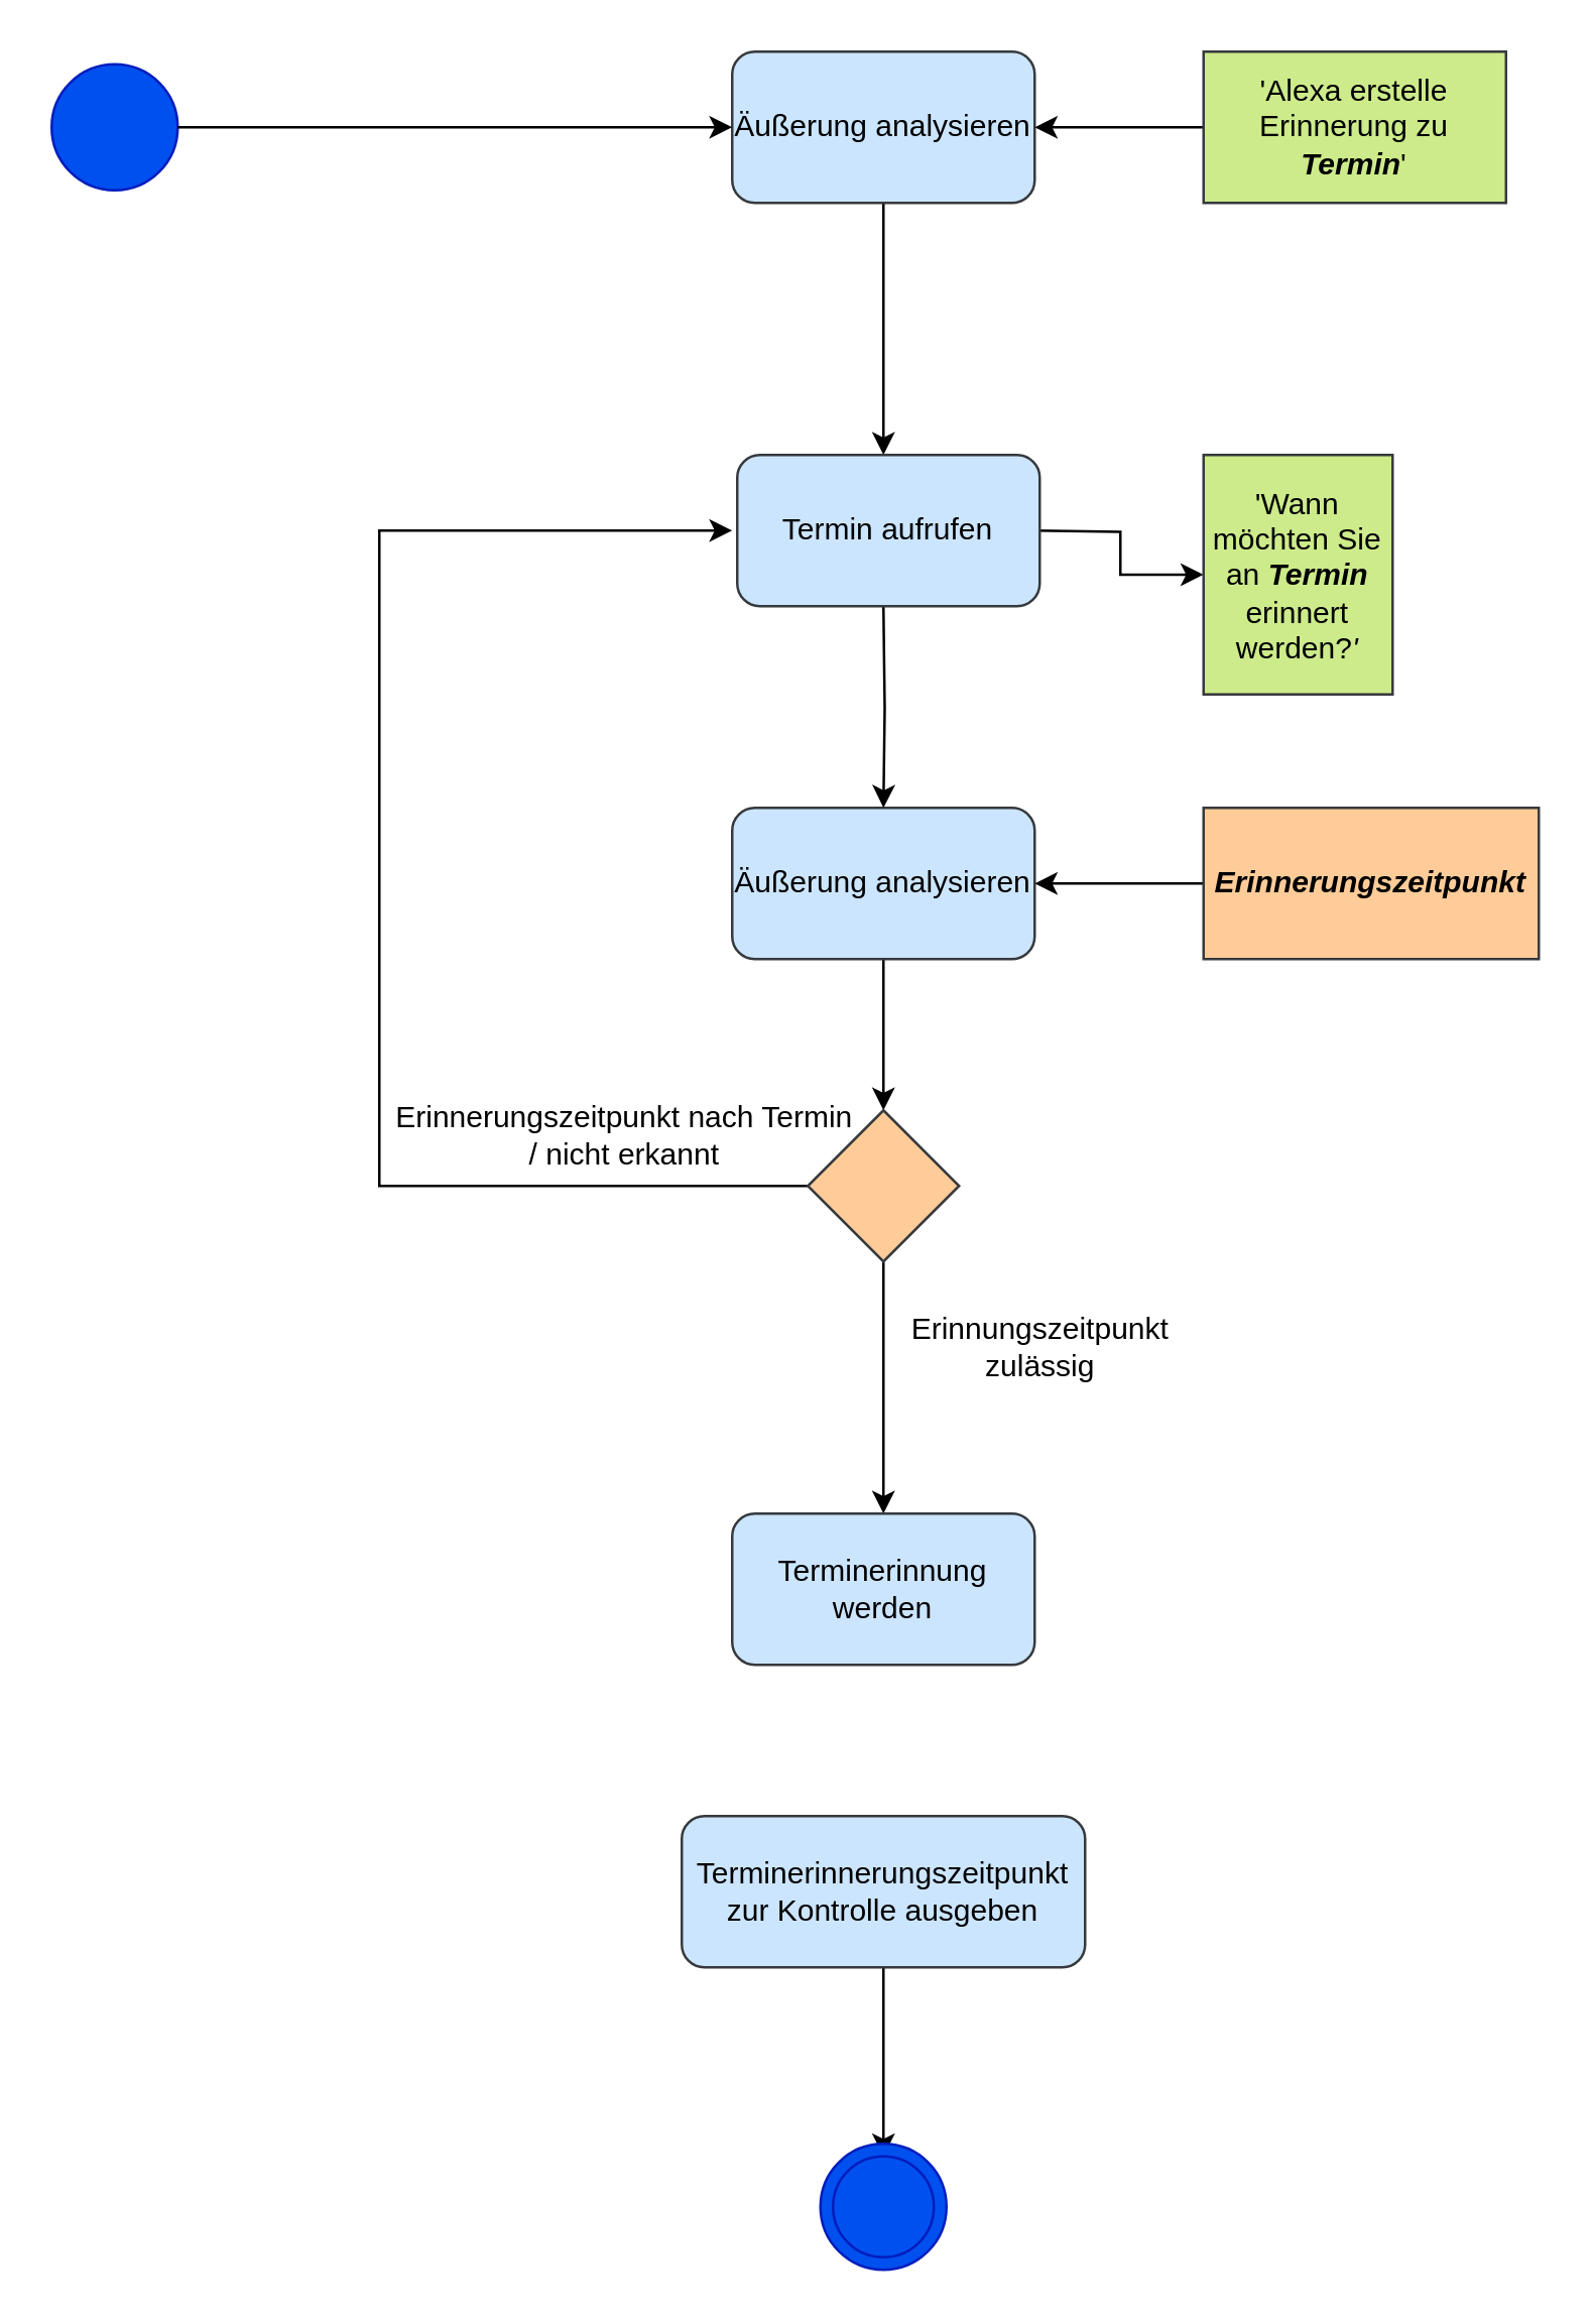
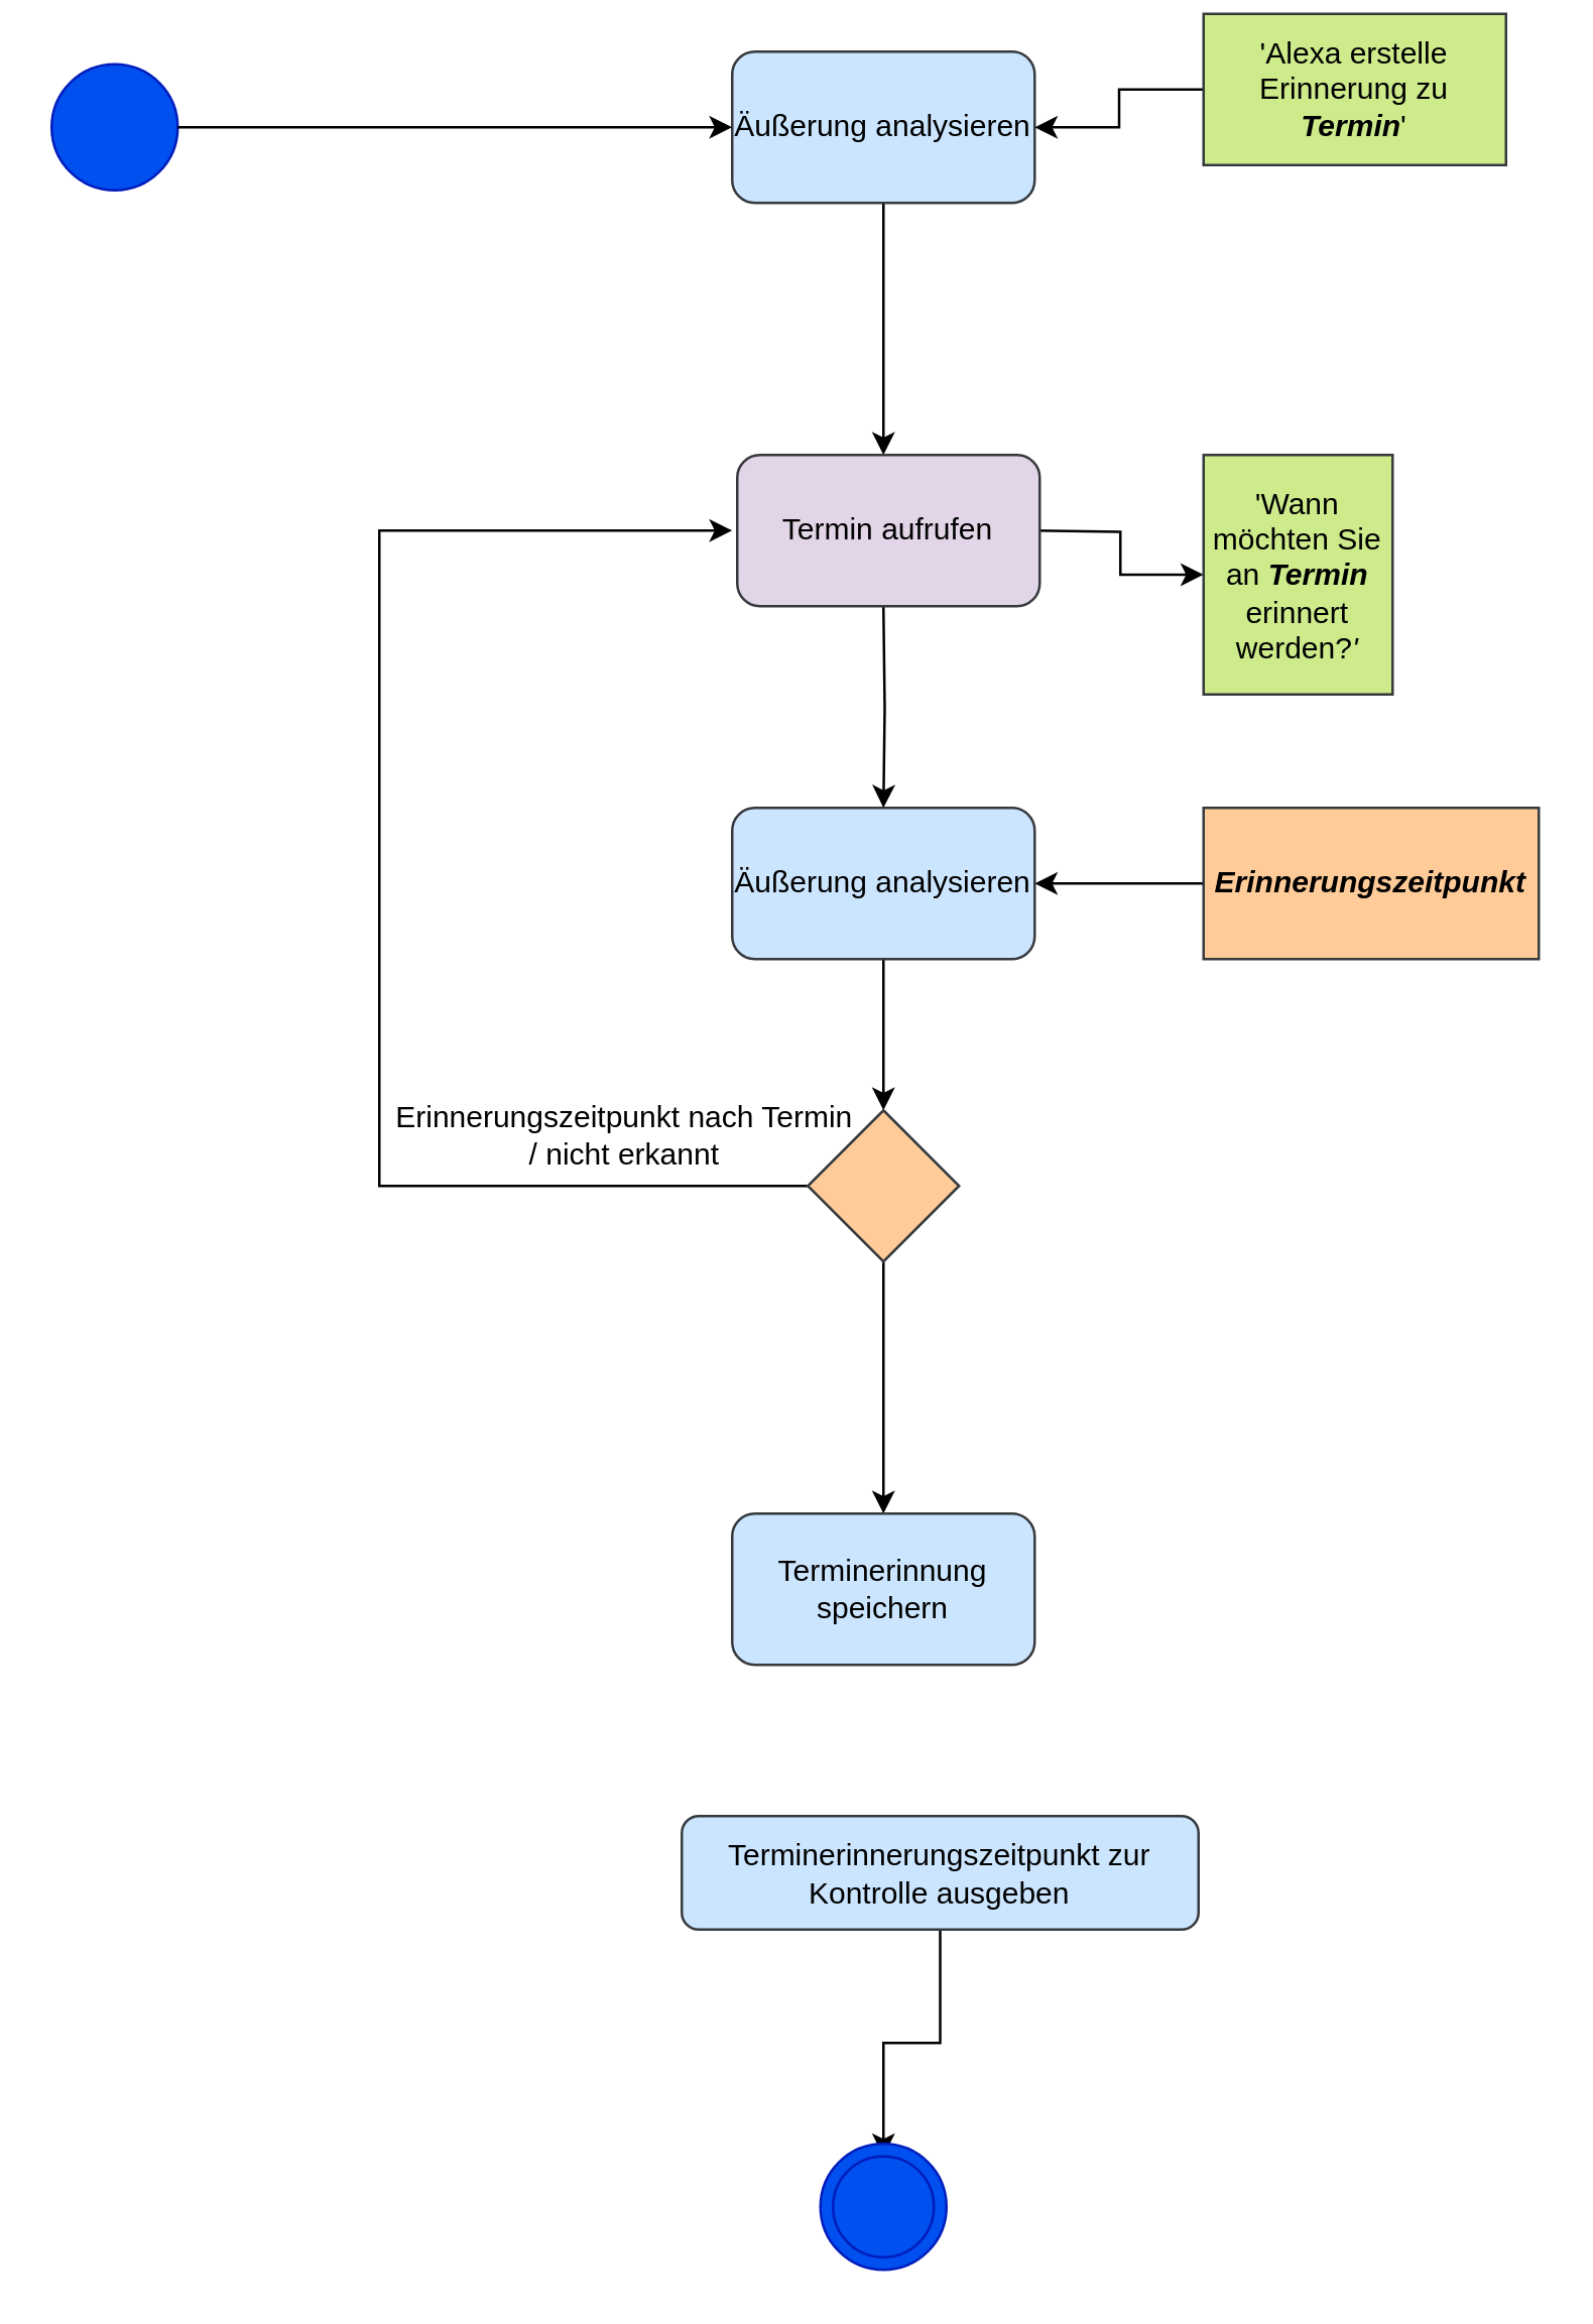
  <mxCell id="0" />
  <mxCell id="1" parent="0" />
  <mxCell id="2" value="" style="ellipse;whiteSpace=wrap;html=1;aspect=fixed;fillColor=#0050ef;strokeColor=#001DBC;fontColor=#ffffff;" vertex="1" parent="1"><mxGeometry x="20" y="25" width="50" height="50" as="geometry" /></mxCell>
  <mxCell id="3" value="" style="edgeStyle=orthogonalEdgeStyle;rounded=0;orthogonalLoop=1;jettySize=auto;html=1;" edge="1" parent="1" source="4"><mxGeometry relative="1" as="geometry"><mxPoint x="350" y="180" as="targetPoint" /></mxGeometry></mxCell>
  <mxCell id="4" value="Äußerung analysieren" style="rounded=1;whiteSpace=wrap;html=1;fillColor=#cce5ff;strokeColor=#36393d;" vertex="1" parent="1"><mxGeometry x="290" y="20" width="120" height="60" as="geometry" /></mxCell>
  <mxCell id="5" style="edgeStyle=orthogonalEdgeStyle;rounded=0;orthogonalLoop=1;jettySize=auto;html=1;exitX=0;exitY=0.5;exitDx=0;exitDy=0;entryX=1;entryY=0.5;entryDx=0;entryDy=0;" edge="1" parent="1" source="6" target="4"><mxGeometry relative="1" as="geometry" /></mxCell>
- <mxCell id="6" value="'Alexa erstelle Erinnerung zu &lt;b&gt;&lt;i&gt;Termin&lt;/i&gt;&lt;/b&gt;'" style="rounded=0;whiteSpace=wrap;html=1;fillColor=#cdeb8b;strokeColor=#36393d;" vertex="1" parent="1"><mxGeometry x="477" y="20" width="120" height="60" as="geometry" /></mxCell>
+ <mxCell id="6" value="'Alexa erstelle Erinnerung zu &lt;b&gt;&lt;i&gt;Termin&lt;/i&gt;&lt;/b&gt;'" style="rounded=0;whiteSpace=wrap;html=1;fillColor=#cdeb8b;strokeColor=#36393d;" vertex="1" parent="1"><mxGeometry x="477" y="5" width="120" height="60" as="geometry" /></mxCell>
  <mxCell id="7" value="" style="edgeStyle=orthogonalEdgeStyle;rounded=0;orthogonalLoop=1;jettySize=auto;html=1;" edge="1" parent="1" source="12" target="11"><mxGeometry relative="1" as="geometry" /></mxCell>
  <mxCell id="8" value="" style="edgeStyle=orthogonalEdgeStyle;rounded=0;orthogonalLoop=1;jettySize=auto;html=1;" edge="1" parent="1" target="18"><mxGeometry relative="1" as="geometry"><mxPoint x="410" y="210" as="sourcePoint" /></mxGeometry></mxCell>
  <mxCell id="9" value="" style="edgeStyle=orthogonalEdgeStyle;rounded=0;orthogonalLoop=1;jettySize=auto;html=1;entryX=0;entryY=0.5;entryDx=0;entryDy=0;" edge="1" parent="1" source="11"><mxGeometry relative="1" as="geometry"><mxPoint x="290" y="210" as="targetPoint" /><Array as="points"><mxPoint x="150" y="470" /><mxPoint x="150" y="210" /></Array></mxGeometry></mxCell>
  <mxCell id="10" value="" style="edgeStyle=orthogonalEdgeStyle;rounded=0;orthogonalLoop=1;jettySize=auto;html=1;entryX=0.5;entryY=0;entryDx=0;entryDy=0;" edge="1" parent="1" source="11" target="15"><mxGeometry relative="1" as="geometry"><mxPoint x="350" y="580" as="targetPoint" /></mxGeometry></mxCell>
  <mxCell id="11" value="" style="rhombus;whiteSpace=wrap;html=1;fillColor=#ffcc99;strokeColor=#36393d;" vertex="1" parent="1"><mxGeometry x="320" y="440" width="60" height="60" as="geometry" /></mxCell>
  <mxCell id="12" value="Äußerung analysieren" style="rounded=1;whiteSpace=wrap;html=1;fillColor=#cce5ff;strokeColor=#36393d;" vertex="1" parent="1"><mxGeometry x="290" y="320" width="120" height="60" as="geometry" /></mxCell>
  <mxCell id="13" value="" style="edgeStyle=orthogonalEdgeStyle;rounded=0;orthogonalLoop=1;jettySize=auto;html=1;" edge="1" parent="1" target="12"><mxGeometry relative="1" as="geometry"><mxPoint x="350" y="240" as="sourcePoint" /><mxPoint x="350" y="440" as="targetPoint" /></mxGeometry></mxCell>
  <mxCell id="14" value="" style="edgeStyle=orthogonalEdgeStyle;rounded=0;orthogonalLoop=1;jettySize=auto;html=1;" edge="1" parent="1" source="25" target="23"><mxGeometry relative="1" as="geometry" /></mxCell>
- <mxCell id="15" value="Terminerinnung werden" style="rounded=1;whiteSpace=wrap;html=1;fillColor=#cce5ff;strokeColor=#36393d;" vertex="1" parent="1"><mxGeometry x="290" y="600" width="120" height="60" as="geometry" /></mxCell>
- <mxCell id="16" value="Erinnungszeitpunkt &lt;br&gt;zulässig" style="text;html=1;align=center;verticalAlign=middle;resizable=0;points=[];;autosize=1;" vertex="1" parent="1"><mxGeometry x="352" y="519" width="120" height="30" as="geometry" /></mxCell>
+ <mxCell id="15" value="Terminerinnung speichern" style="rounded=1;whiteSpace=wrap;html=1;fillColor=#cce5ff;strokeColor=#36393d;" vertex="1" parent="1"><mxGeometry x="290" y="600" width="120" height="60" as="geometry" /></mxCell>
  <mxCell id="17" value="Erinnerungszeitpunkt nach Termin &lt;br&gt;/ nicht erkannt" style="text;html=1;align=center;verticalAlign=middle;resizable=0;points=[];;autosize=1;" vertex="1" parent="1"><mxGeometry x="147" y="434.5" width="200" height="30" as="geometry" /></mxCell>
  <mxCell id="18" value="'Wann möchten Sie an &lt;i&gt;&lt;b&gt;Termin &lt;/b&gt;&lt;/i&gt;erinnert werden?&lt;i&gt;'&lt;/i&gt;" style="rounded=0;whiteSpace=wrap;html=1;fillColor=#cdeb8b;strokeColor=#36393d;" vertex="1" parent="1"><mxGeometry x="477" y="180" width="75" height="95" as="geometry" /></mxCell>
  <mxCell id="19" value="" style="edgeStyle=orthogonalEdgeStyle;rounded=0;orthogonalLoop=1;jettySize=auto;html=1;" edge="1" parent="1" source="20" target="12"><mxGeometry relative="1" as="geometry" /></mxCell>
  <mxCell id="20" value="&amp;nbsp;&lt;b&gt;&lt;i&gt;Erinnerungszeitpunkt&amp;nbsp;&lt;/i&gt;&lt;/b&gt;" style="rounded=0;whiteSpace=wrap;html=1;fillColor=#ffcc99;strokeColor=#36393d;" vertex="1" parent="1"><mxGeometry x="477" y="320" width="133" height="60" as="geometry" /></mxCell>
  <mxCell id="21" value="" style="edgeStyle=orthogonalEdgeStyle;rounded=0;orthogonalLoop=1;jettySize=auto;html=1;exitX=1;exitY=0.5;exitDx=0;exitDy=0;entryX=0;entryY=0.5;entryDx=0;entryDy=0;" edge="1" parent="1" source="2" target="4"><mxGeometry relative="1" as="geometry"><mxPoint x="0" y="50" as="sourcePoint" /><mxPoint x="153" y="50" as="targetPoint" /></mxGeometry></mxCell>
  <mxCell id="22" value="" style="ellipse;whiteSpace=wrap;html=1;aspect=fixed;fillColor=#0050ef;strokeColor=#001DBC;fontColor=#ffffff;" vertex="1" parent="1"><mxGeometry x="325" y="850" width="50" height="50" as="geometry" /></mxCell>
  <mxCell id="23" value="" style="ellipse;whiteSpace=wrap;html=1;aspect=fixed;fillColor=#0050ef;strokeColor=#001DBC;fontColor=#ffffff;" vertex="1" parent="1"><mxGeometry x="330" y="855" width="40" height="40" as="geometry" /></mxCell>
- <mxCell id="24" value="Termin aufrufen" style="rounded=1;whiteSpace=wrap;html=1;fillColor=#cce5ff;strokeColor=#36393d;" vertex="1" parent="1"><mxGeometry x="292" y="180" width="120" height="60" as="geometry" /></mxCell>
- <mxCell id="25" value="Terminerinnerungszeitpunkt zur Kontrolle ausgeben" style="rounded=1;whiteSpace=wrap;html=1;fillColor=#cce5ff;strokeColor=#36393d;" vertex="1" parent="1"><mxGeometry x="270" y="720" width="160" height="60" as="geometry" /></mxCell>
+ <mxCell id="24" value="Termin aufrufen" style="rounded=1;whiteSpace=wrap;html=1;fillColor=#e1d5e7;strokeColor=#36393d;" vertex="1" parent="1"><mxGeometry x="292" y="180" width="120" height="60" as="geometry" /></mxCell>
+ <mxCell id="25" value="Terminerinnerungszeitpunkt zur Kontrolle ausgeben" style="rounded=1;whiteSpace=wrap;html=1;fillColor=#cce5ff;strokeColor=#36393d;" vertex="1" parent="1"><mxGeometry x="270" y="720" width="205" height="45" as="geometry" /></mxCell>
